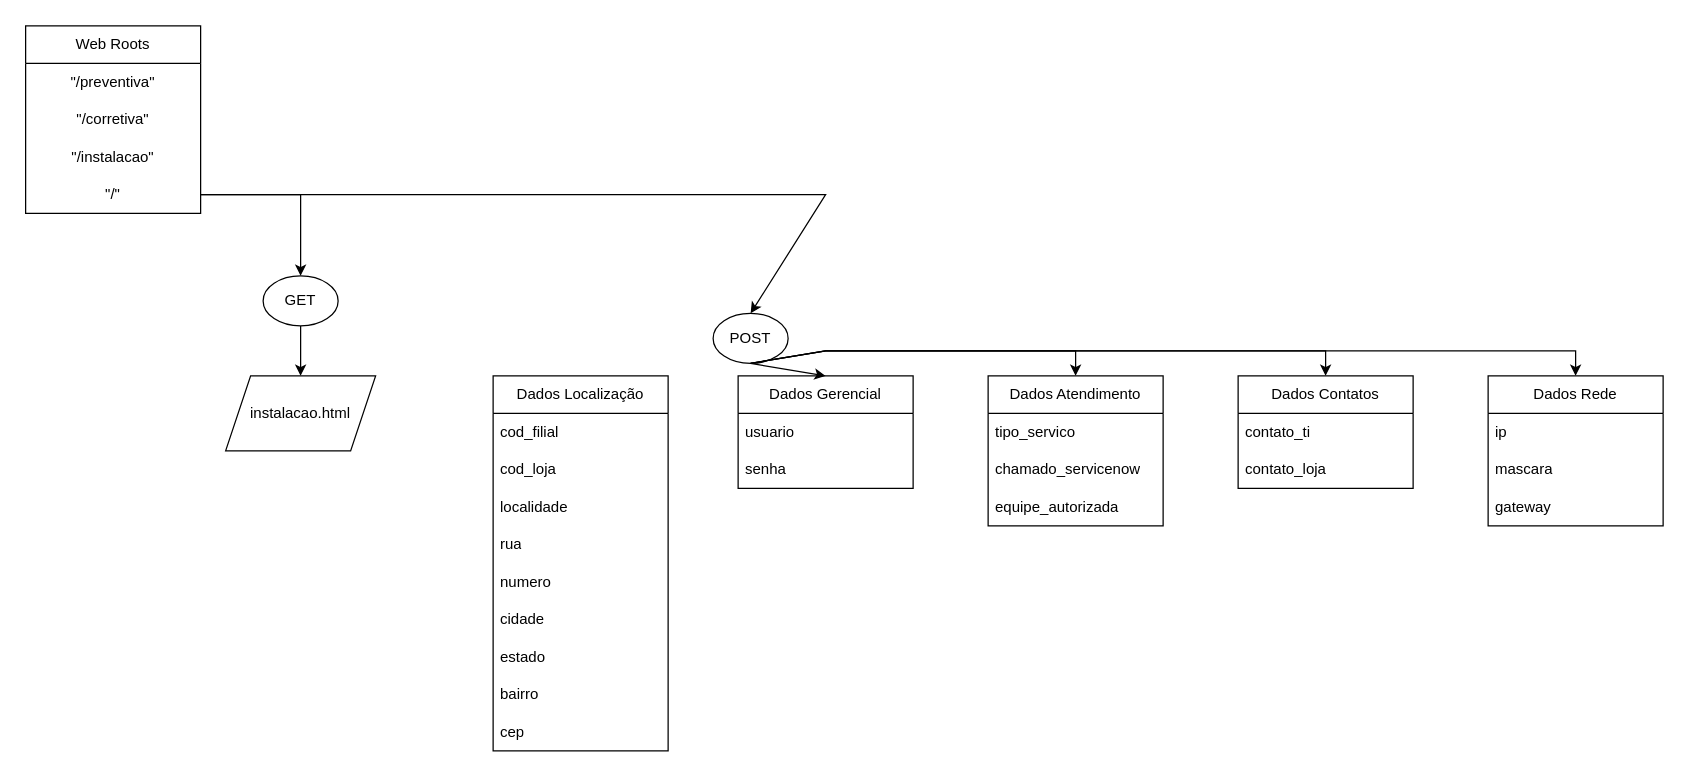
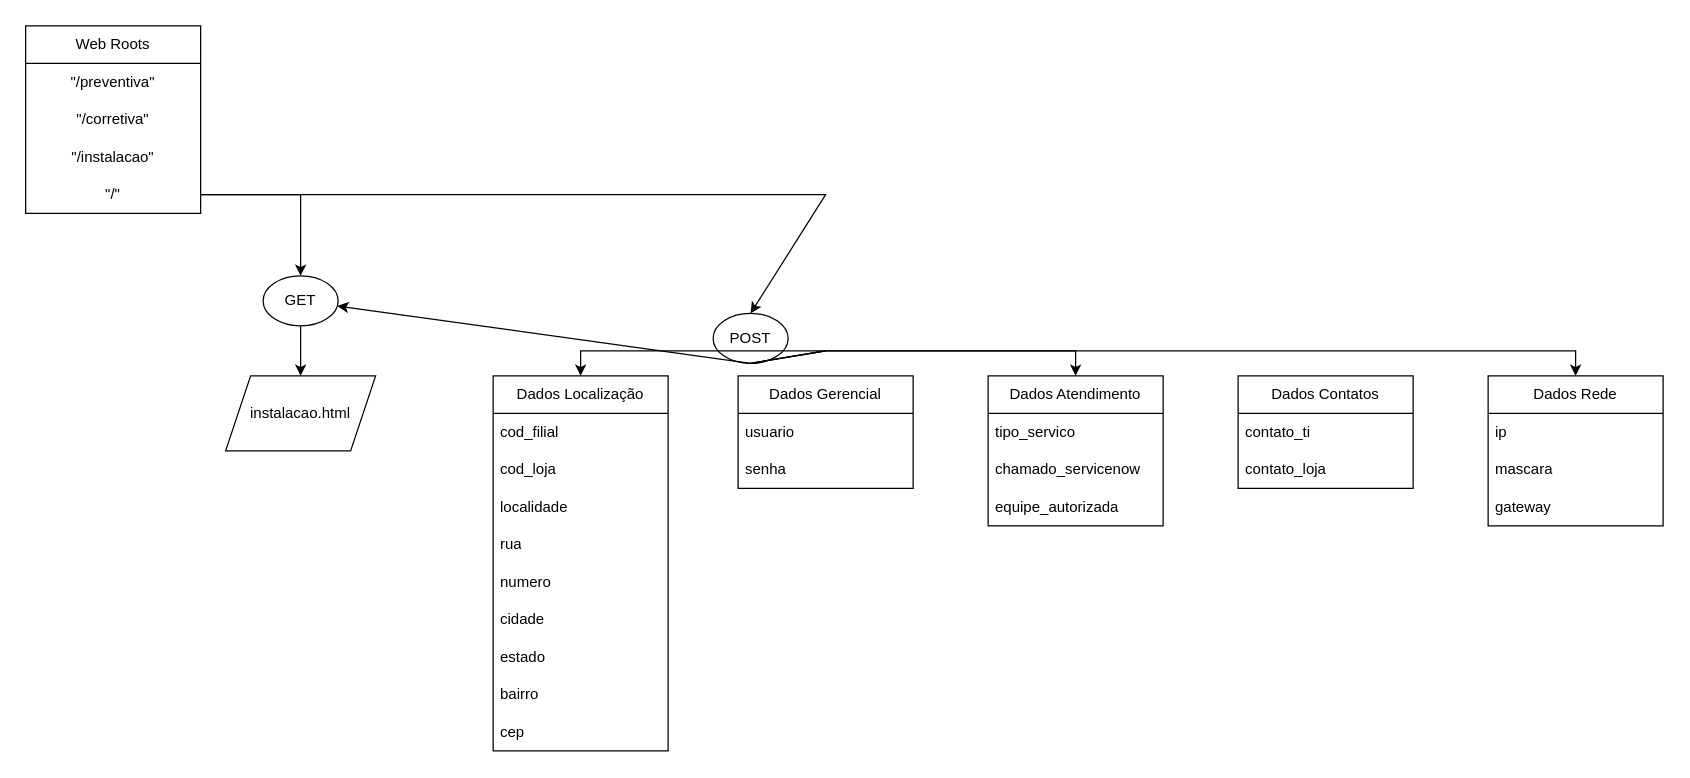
  <mxCell id="0" />
  <mxCell id="1" parent="0" />
  <mxCell id="2" value="Web Roots" style="swimlane;fontStyle=0;childLayout=stackLayout;horizontal=1;startSize=30;horizontalStack=0;resizeParent=1;resizeParentMax=0;resizeLast=0;collapsible=1;marginBottom=0;whiteSpace=wrap;html=1;" vertex="1" parent="1"><mxGeometry x="20" y="20" width="140" height="150" as="geometry" /></mxCell>
  <mxCell id="3" value="&quot;/preventiva&quot;" style="text;strokeColor=none;fillColor=none;align=center;verticalAlign=middle;spacingLeft=4;spacingRight=4;overflow=hidden;points=[[0,0.5],[1,0.5]];portConstraint=eastwest;rotatable=0;whiteSpace=wrap;html=1;" vertex="1" parent="2"><mxGeometry y="30" width="140" height="30" as="geometry" /></mxCell>
  <mxCell id="4" value="&quot;/corretiva&quot;" style="text;strokeColor=none;fillColor=none;align=center;verticalAlign=middle;spacingLeft=4;spacingRight=4;overflow=hidden;points=[[0,0.5],[1,0.5]];portConstraint=eastwest;rotatable=0;whiteSpace=wrap;html=1;" vertex="1" parent="2"><mxGeometry y="60" width="140" height="30" as="geometry" /></mxCell>
  <mxCell id="5" value="&quot;/instalacao&quot;" style="text;strokeColor=none;fillColor=none;align=center;verticalAlign=middle;spacingLeft=4;spacingRight=4;overflow=hidden;points=[[0,0.5],[1,0.5]];portConstraint=eastwest;rotatable=0;whiteSpace=wrap;html=1;" vertex="1" parent="2"><mxGeometry y="90" width="140" height="30" as="geometry" /></mxCell>
  <mxCell id="6" value="&quot;/&quot;" style="text;strokeColor=none;fillColor=none;align=center;verticalAlign=middle;spacingLeft=4;spacingRight=4;overflow=hidden;points=[[0,0.5],[1,0.5]];portConstraint=eastwest;rotatable=0;whiteSpace=wrap;html=1;" vertex="1" parent="2"><mxGeometry y="120" width="140" height="30" as="geometry" /></mxCell>
  <mxCell id="7" value="" style="endArrow=classic;html=1;rounded=0;" edge="1" parent="1"><mxGeometry width="50" height="50" relative="1" as="geometry"><mxPoint x="160" y="155" as="sourcePoint" /><mxPoint x="240" y="220" as="targetPoint" /><Array as="points"><mxPoint x="240" y="155" /></Array></mxGeometry></mxCell>
  <mxCell id="8" value="GET" style="ellipse;whiteSpace=wrap;html=1;" vertex="1" parent="1"><mxGeometry x="210" y="220" width="60" height="40" as="geometry" /></mxCell>
  <mxCell id="9" value="" style="endArrow=classic;html=1;rounded=0;entryX=0.5;entryY=0;entryDx=0;entryDy=0;exitX=0.5;exitY=1;exitDx=0;exitDy=0;" edge="1" parent="1" source="8"><mxGeometry width="50" height="50" relative="1" as="geometry"><mxPoint x="210" y="280" as="sourcePoint" /><mxPoint x="240" y="300" as="targetPoint" /></mxGeometry></mxCell>
  <mxCell id="10" value="instalacao.html" style="shape=parallelogram;perimeter=parallelogramPerimeter;whiteSpace=wrap;html=1;fixedSize=1;" vertex="1" parent="1"><mxGeometry x="180" y="300" width="120" height="60" as="geometry" /></mxCell>
  <mxCell id="11" value="" style="endArrow=classic;html=1;rounded=0;exitX=1;exitY=0.5;exitDx=0;exitDy=0;entryX=0.5;entryY=0;entryDx=0;entryDy=0;" edge="1" parent="1" source="6" target="12"><mxGeometry width="50" height="50" relative="1" as="geometry"><mxPoint x="340" y="230" as="sourcePoint" /><mxPoint x="480" y="220" as="targetPoint" /><Array as="points"><mxPoint x="660" y="155" /></Array></mxGeometry></mxCell>
  <mxCell id="12" value="POST" style="ellipse;whiteSpace=wrap;html=1;" vertex="1" parent="1"><mxGeometry x="570" y="250" width="60" height="40" as="geometry" /></mxCell>
  <mxCell id="13" value="Dados Localização" style="swimlane;fontStyle=0;childLayout=stackLayout;horizontal=1;startSize=30;horizontalStack=0;resizeParent=1;resizeParentMax=0;resizeLast=0;collapsible=1;marginBottom=0;whiteSpace=wrap;html=1;" vertex="1" parent="1"><mxGeometry x="394" y="300" width="140" height="300" as="geometry" /></mxCell>
  <mxCell id="14" value="cod_filial" style="text;strokeColor=none;fillColor=none;align=left;verticalAlign=middle;spacingLeft=4;spacingRight=4;overflow=hidden;points=[[0,0.5],[1,0.5]];portConstraint=eastwest;rotatable=0;whiteSpace=wrap;html=1;" vertex="1" parent="13"><mxGeometry y="30" width="140" height="30" as="geometry" /></mxCell>
  <mxCell id="15" value="cod_loja" style="text;strokeColor=none;fillColor=none;align=left;verticalAlign=middle;spacingLeft=4;spacingRight=4;overflow=hidden;points=[[0,0.5],[1,0.5]];portConstraint=eastwest;rotatable=0;whiteSpace=wrap;html=1;" vertex="1" parent="13"><mxGeometry y="60" width="140" height="30" as="geometry" /></mxCell>
  <mxCell id="16" value="localidade" style="text;strokeColor=none;fillColor=none;align=left;verticalAlign=middle;spacingLeft=4;spacingRight=4;overflow=hidden;points=[[0,0.5],[1,0.5]];portConstraint=eastwest;rotatable=0;whiteSpace=wrap;html=1;" vertex="1" parent="13"><mxGeometry y="90" width="140" height="30" as="geometry" /></mxCell>
  <mxCell id="17" value="rua" style="text;strokeColor=none;fillColor=none;align=left;verticalAlign=middle;spacingLeft=4;spacingRight=4;overflow=hidden;points=[[0,0.5],[1,0.5]];portConstraint=eastwest;rotatable=0;whiteSpace=wrap;html=1;" vertex="1" parent="13"><mxGeometry y="120" width="140" height="30" as="geometry" /></mxCell>
  <mxCell id="18" value="numero" style="text;strokeColor=none;fillColor=none;align=left;verticalAlign=middle;spacingLeft=4;spacingRight=4;overflow=hidden;points=[[0,0.5],[1,0.5]];portConstraint=eastwest;rotatable=0;whiteSpace=wrap;html=1;" vertex="1" parent="13"><mxGeometry y="150" width="140" height="30" as="geometry" /></mxCell>
  <mxCell id="19" value="cidade" style="text;strokeColor=none;fillColor=none;align=left;verticalAlign=middle;spacingLeft=4;spacingRight=4;overflow=hidden;points=[[0,0.5],[1,0.5]];portConstraint=eastwest;rotatable=0;whiteSpace=wrap;html=1;" vertex="1" parent="13"><mxGeometry y="180" width="140" height="30" as="geometry" /></mxCell>
  <mxCell id="20" value="estado" style="text;strokeColor=none;fillColor=none;align=left;verticalAlign=middle;spacingLeft=4;spacingRight=4;overflow=hidden;points=[[0,0.5],[1,0.5]];portConstraint=eastwest;rotatable=0;whiteSpace=wrap;html=1;" vertex="1" parent="13"><mxGeometry y="210" width="140" height="30" as="geometry" /></mxCell>
  <mxCell id="21" value="bairro" style="text;strokeColor=none;fillColor=none;align=left;verticalAlign=middle;spacingLeft=4;spacingRight=4;overflow=hidden;points=[[0,0.5],[1,0.5]];portConstraint=eastwest;rotatable=0;whiteSpace=wrap;html=1;" vertex="1" parent="13"><mxGeometry y="240" width="140" height="30" as="geometry" /></mxCell>
  <mxCell id="22" value="cep" style="text;strokeColor=none;fillColor=none;align=left;verticalAlign=middle;spacingLeft=4;spacingRight=4;overflow=hidden;points=[[0,0.5],[1,0.5]];portConstraint=eastwest;rotatable=0;whiteSpace=wrap;html=1;" vertex="1" parent="13"><mxGeometry y="270" width="140" height="30" as="geometry" /></mxCell>
+ <mxCell id="23" value="" style="endArrow=classic;html=1;rounded=0;exitX=0.5;exitY=1;exitDx=0;exitDy=0;entryX=0.5;entryY=0;entryDx=0;entryDy=0;" edge="1" parent="1" source="12" target="13"><mxGeometry width="50" height="50" relative="1" as="geometry"><mxPoint x="460" y="260" as="sourcePoint" /><mxPoint x="510" y="210" as="targetPoint" /><Array as="points"><mxPoint x="660" y="280" /><mxPoint x="464" y="280" /></Array></mxGeometry></mxCell>
  <mxCell id="24" value="Dados Gerencial" style="swimlane;fontStyle=0;childLayout=stackLayout;horizontal=1;startSize=30;horizontalStack=0;resizeParent=1;resizeParentMax=0;resizeLast=0;collapsible=1;marginBottom=0;whiteSpace=wrap;html=1;" vertex="1" parent="1"><mxGeometry x="590" y="300" width="140" height="90" as="geometry" /></mxCell>
  <mxCell id="25" value="usuario" style="text;strokeColor=none;fillColor=none;align=left;verticalAlign=middle;spacingLeft=4;spacingRight=4;overflow=hidden;points=[[0,0.5],[1,0.5]];portConstraint=eastwest;rotatable=0;whiteSpace=wrap;html=1;" vertex="1" parent="24"><mxGeometry y="30" width="140" height="30" as="geometry" /></mxCell>
  <mxCell id="26" value="senha" style="text;strokeColor=none;fillColor=none;align=left;verticalAlign=middle;spacingLeft=4;spacingRight=4;overflow=hidden;points=[[0,0.5],[1,0.5]];portConstraint=eastwest;rotatable=0;whiteSpace=wrap;html=1;" vertex="1" parent="24"><mxGeometry y="60" width="140" height="30" as="geometry" /></mxCell>
  <mxCell id="27" value="Dados Atendimento" style="swimlane;fontStyle=0;childLayout=stackLayout;horizontal=1;startSize=30;horizontalStack=0;resizeParent=1;resizeParentMax=0;resizeLast=0;collapsible=1;marginBottom=0;whiteSpace=wrap;html=1;" vertex="1" parent="1"><mxGeometry x="790" y="300" width="140" height="120" as="geometry" /></mxCell>
  <mxCell id="28" value="tipo_servico" style="text;strokeColor=none;fillColor=none;align=left;verticalAlign=middle;spacingLeft=4;spacingRight=4;overflow=hidden;points=[[0,0.5],[1,0.5]];portConstraint=eastwest;rotatable=0;whiteSpace=wrap;html=1;" vertex="1" parent="27"><mxGeometry y="30" width="140" height="30" as="geometry" /></mxCell>
  <mxCell id="29" value="chamado_servicenow" style="text;strokeColor=none;fillColor=none;align=left;verticalAlign=middle;spacingLeft=4;spacingRight=4;overflow=hidden;points=[[0,0.5],[1,0.5]];portConstraint=eastwest;rotatable=0;whiteSpace=wrap;html=1;" vertex="1" parent="27"><mxGeometry y="60" width="140" height="30" as="geometry" /></mxCell>
  <mxCell id="30" value="equipe_autorizada" style="text;strokeColor=none;fillColor=none;align=left;verticalAlign=middle;spacingLeft=4;spacingRight=4;overflow=hidden;points=[[0,0.5],[1,0.5]];portConstraint=eastwest;rotatable=0;whiteSpace=wrap;html=1;" vertex="1" parent="27"><mxGeometry y="90" width="140" height="30" as="geometry" /></mxCell>
- <mxCell id="31" value="" style="endArrow=classic;html=1;rounded=0;exitX=0.5;exitY=1;exitDx=0;exitDy=0;entryX=0.5;entryY=0;entryDx=0;entryDy=0;" edge="1" parent="1" source="12" target="24"><mxGeometry width="50" height="50" relative="1" as="geometry"><mxPoint x="800" y="410" as="sourcePoint" /><mxPoint x="850" y="360" as="targetPoint" /></mxGeometry></mxCell>
+ <mxCell id="31" value="" style="endArrow=classic;html=1;rounded=0;exitX=0.5;exitY=1;exitDx=0;exitDy=0;" edge="1" parent="1" source="12" target="8"><mxGeometry width="50" height="50" relative="1" as="geometry"><mxPoint x="800" y="410" as="sourcePoint" /><mxPoint x="850" y="360" as="targetPoint" /></mxGeometry></mxCell>
  <mxCell id="32" value="" style="endArrow=classic;html=1;rounded=0;exitX=0.5;exitY=1;exitDx=0;exitDy=0;entryX=0.5;entryY=0;entryDx=0;entryDy=0;" edge="1" parent="1" source="12" target="27"><mxGeometry width="50" height="50" relative="1" as="geometry"><mxPoint x="800" y="410" as="sourcePoint" /><mxPoint x="850" y="360" as="targetPoint" /><Array as="points"><mxPoint x="660" y="280" /><mxPoint x="860" y="280" /></Array></mxGeometry></mxCell>
  <mxCell id="33" value="Dados Contatos" style="swimlane;fontStyle=0;childLayout=stackLayout;horizontal=1;startSize=30;horizontalStack=0;resizeParent=1;resizeParentMax=0;resizeLast=0;collapsible=1;marginBottom=0;whiteSpace=wrap;html=1;" vertex="1" parent="1"><mxGeometry x="990" y="300" width="140" height="90" as="geometry" /></mxCell>
  <mxCell id="34" value="contato_ti" style="text;strokeColor=none;fillColor=none;align=left;verticalAlign=middle;spacingLeft=4;spacingRight=4;overflow=hidden;points=[[0,0.5],[1,0.5]];portConstraint=eastwest;rotatable=0;whiteSpace=wrap;html=1;" vertex="1" parent="33"><mxGeometry y="30" width="140" height="30" as="geometry" /></mxCell>
  <mxCell id="35" value="contato_loja" style="text;strokeColor=none;fillColor=none;align=left;verticalAlign=middle;spacingLeft=4;spacingRight=4;overflow=hidden;points=[[0,0.5],[1,0.5]];portConstraint=eastwest;rotatable=0;whiteSpace=wrap;html=1;" vertex="1" parent="33"><mxGeometry y="60" width="140" height="30" as="geometry" /></mxCell>
- <mxCell id="36" value="" style="endArrow=classic;html=1;rounded=0;exitX=0.5;exitY=1;exitDx=0;exitDy=0;entryX=0.5;entryY=0;entryDx=0;entryDy=0;" edge="1" parent="1" source="12" target="33"><mxGeometry width="50" height="50" relative="1" as="geometry"><mxPoint x="660" y="260" as="sourcePoint" /><mxPoint x="920" y="360" as="targetPoint" /><Array as="points"><mxPoint x="660" y="280" /><mxPoint x="1060" y="280" /></Array></mxGeometry></mxCell>
  <mxCell id="37" value="Dados Rede" style="swimlane;fontStyle=0;childLayout=stackLayout;horizontal=1;startSize=30;horizontalStack=0;resizeParent=1;resizeParentMax=0;resizeLast=0;collapsible=1;marginBottom=0;whiteSpace=wrap;html=1;" vertex="1" parent="1"><mxGeometry x="1190" y="300" width="140" height="120" as="geometry" /></mxCell>
  <mxCell id="38" value="ip" style="text;strokeColor=none;fillColor=none;align=left;verticalAlign=middle;spacingLeft=4;spacingRight=4;overflow=hidden;points=[[0,0.5],[1,0.5]];portConstraint=eastwest;rotatable=0;whiteSpace=wrap;html=1;" vertex="1" parent="37"><mxGeometry y="30" width="140" height="30" as="geometry" /></mxCell>
  <mxCell id="39" value="mascara" style="text;strokeColor=none;fillColor=none;align=left;verticalAlign=middle;spacingLeft=4;spacingRight=4;overflow=hidden;points=[[0,0.5],[1,0.5]];portConstraint=eastwest;rotatable=0;whiteSpace=wrap;html=1;" vertex="1" parent="37"><mxGeometry y="60" width="140" height="30" as="geometry" /></mxCell>
  <mxCell id="40" value="gateway" style="text;strokeColor=none;fillColor=none;align=left;verticalAlign=middle;spacingLeft=4;spacingRight=4;overflow=hidden;points=[[0,0.5],[1,0.5]];portConstraint=eastwest;rotatable=0;whiteSpace=wrap;html=1;" vertex="1" parent="37"><mxGeometry y="90" width="140" height="30" as="geometry" /></mxCell>
  <mxCell id="41" value="" style="endArrow=classic;html=1;rounded=0;exitX=0.5;exitY=1;exitDx=0;exitDy=0;entryX=0.5;entryY=0;entryDx=0;entryDy=0;" edge="1" parent="1" source="12" target="37"><mxGeometry width="50" height="50" relative="1" as="geometry"><mxPoint x="700" y="260" as="sourcePoint" /><mxPoint x="1110" y="300" as="targetPoint" /><Array as="points"><mxPoint x="660" y="280" /><mxPoint x="1260" y="280" /></Array></mxGeometry></mxCell>
